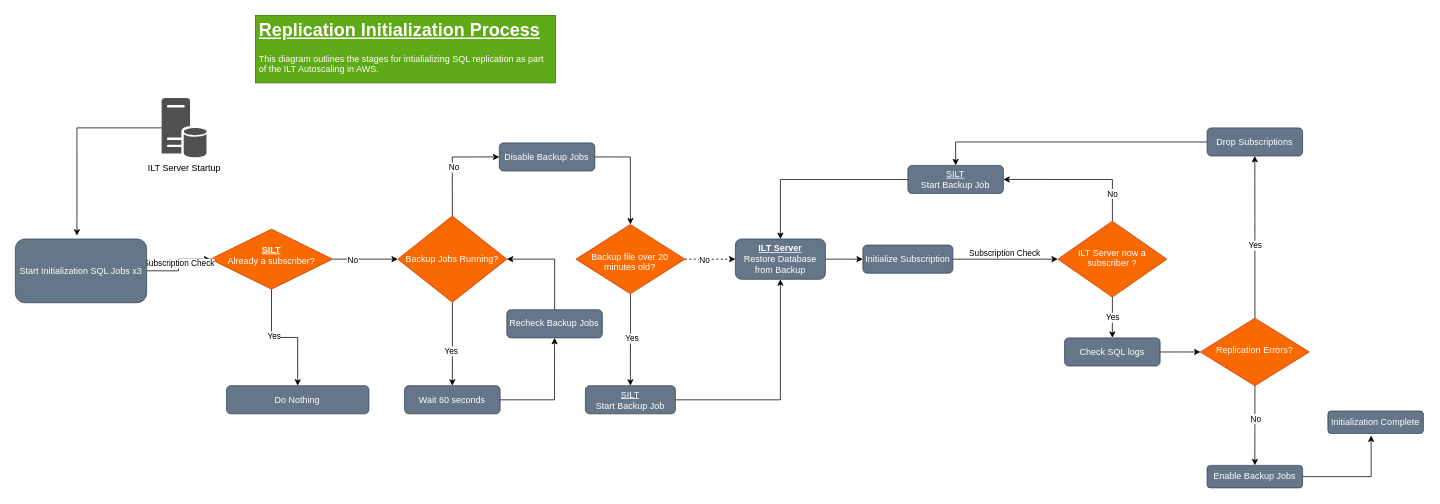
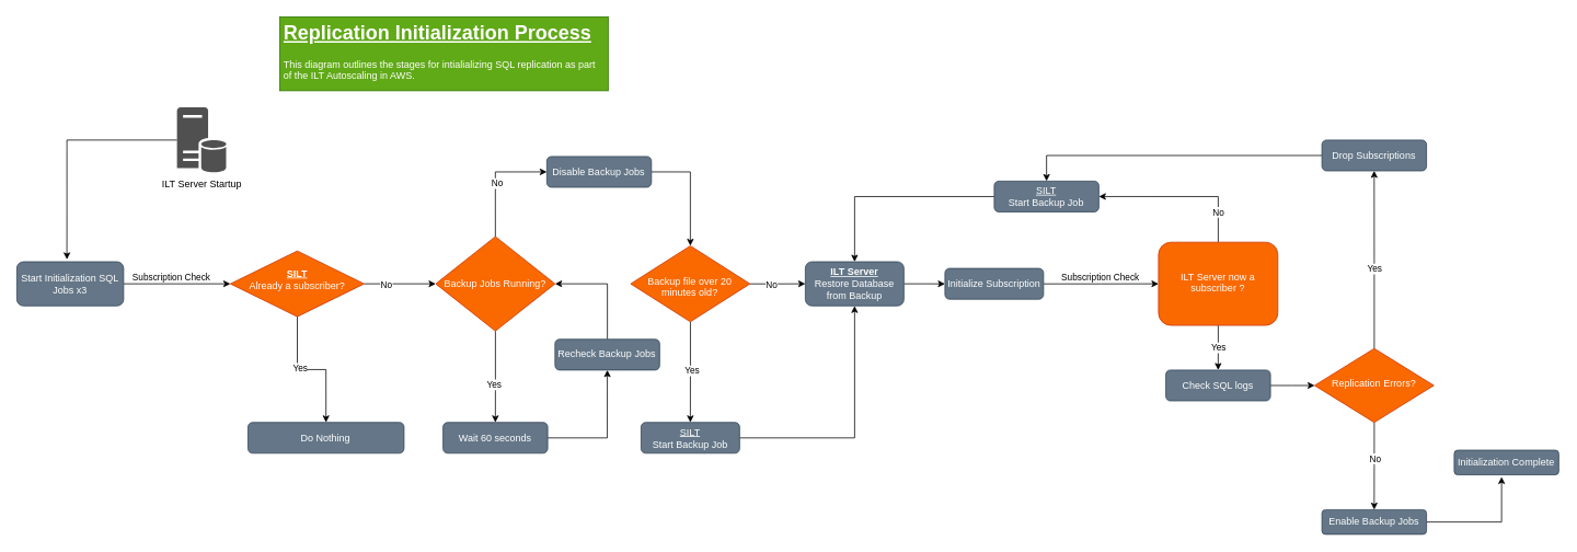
  <mxCell id="0" />
  <mxCell id="1" parent="0" />
  <mxCell id="2" style="edgeStyle=orthogonalEdgeStyle;rounded=0;orthogonalLoop=1;jettySize=auto;html=1;entryX=0.5;entryY=0;entryDx=0;entryDy=0;" parent="1" source="6" target="14" edge="1"><mxGeometry relative="1" as="geometry" /></mxCell>
  <mxCell id="3" value="Yes" style="edgeLabel;html=1;align=center;verticalAlign=middle;resizable=0;points=[];" parent="2" vertex="1" connectable="0"><mxGeometry x="-0.181" y="2" relative="1" as="geometry"><mxPoint as="offset" /></mxGeometry></mxCell>
  <mxCell id="4" style="edgeStyle=orthogonalEdgeStyle;rounded=0;orthogonalLoop=1;jettySize=auto;html=1;entryX=0;entryY=0.5;entryDx=0;entryDy=0;" parent="1" source="6" target="24" edge="1"><mxGeometry relative="1" as="geometry" /></mxCell>
  <mxCell id="5" value="No" style="edgeLabel;html=1;align=center;verticalAlign=middle;resizable=0;points=[];" parent="4" vertex="1" connectable="0"><mxGeometry x="-0.377" relative="1" as="geometry"><mxPoint as="offset" /></mxGeometry></mxCell>
  <mxCell id="6" value="&lt;br&gt;&lt;b&gt;&lt;u&gt;SILT&lt;/u&gt;&lt;/b&gt;&lt;br&gt;Already a subscriber?" style="rhombus;whiteSpace=wrap;html=1;shadow=0;dashed=0;verticalAlign=top;strokeColor=#C73500;fillColor=#fa6800;fontColor=#ffffff;" parent="1" vertex="1"><mxGeometry x="280" y="305" width="162.86" height="80" as="geometry" /></mxCell>
  <mxCell id="7" style="edgeStyle=orthogonalEdgeStyle;rounded=0;orthogonalLoop=1;jettySize=auto;html=1;entryX=0.5;entryY=0;entryDx=0;entryDy=0;" parent="1" source="11" target="13" edge="1"><mxGeometry relative="1" as="geometry" /></mxCell>
  <mxCell id="8" value="Yes" style="edgeLabel;html=1;align=center;verticalAlign=middle;resizable=0;points=[];" parent="7" vertex="1" connectable="0"><mxGeometry x="-0.046" y="1" relative="1" as="geometry"><mxPoint as="offset" /></mxGeometry></mxCell>
- <mxCell id="9" style="edgeStyle=orthogonalEdgeStyle;rounded=0;orthogonalLoop=1;jettySize=auto;html=1;dashed=1;" parent="1" source="11" target="16" edge="1"><mxGeometry relative="1" as="geometry" /></mxCell>
+ <mxCell id="9" style="edgeStyle=orthogonalEdgeStyle;rounded=0;orthogonalLoop=1;jettySize=auto;html=1;" parent="1" source="11" target="16" edge="1"><mxGeometry relative="1" as="geometry" /></mxCell>
  <mxCell id="10" value="No" style="edgeLabel;html=1;align=center;verticalAlign=middle;resizable=0;points=[];" parent="9" vertex="1" connectable="0"><mxGeometry x="-0.245" y="-1" relative="1" as="geometry"><mxPoint as="offset" /></mxGeometry></mxCell>
  <mxCell id="11" value="&lt;br&gt;&lt;br&gt;&lt;div&gt;&lt;span&gt;Backup file over 20 minutes&amp;nbsp;old?&lt;/span&gt;&lt;/div&gt;" style="rhombus;whiteSpace=wrap;html=1;shadow=0;dashed=0;verticalAlign=top;strokeColor=#C73500;fillColor=#fa6800;fontColor=#ffffff;" parent="1" vertex="1"><mxGeometry x="767.38" y="298.75" width="145.25" height="92.5" as="geometry" /></mxCell>
  <mxCell id="12" style="edgeStyle=orthogonalEdgeStyle;rounded=0;orthogonalLoop=1;jettySize=auto;html=1;entryX=0.5;entryY=1;entryDx=0;entryDy=0;" parent="1" source="13" target="16" edge="1"><mxGeometry relative="1" as="geometry" /></mxCell>
  <mxCell id="13" value="&lt;u&gt;SILT&lt;/u&gt;&lt;br&gt;Start Backup Job" style="rounded=1;whiteSpace=wrap;html=1;fillColor=#647687;strokeColor=#314354;fontColor=#ffffff;" parent="1" vertex="1"><mxGeometry x="780.01" y="513.75" width="120" height="37.5" as="geometry" /></mxCell>
  <mxCell id="14" value="Do Nothing" style="rounded=1;whiteSpace=wrap;html=1;fillColor=#647687;strokeColor=#314354;fontColor=#ffffff;" parent="1" vertex="1"><mxGeometry x="301.43" y="513.75" width="190" height="37.5" as="geometry" /></mxCell>
  <mxCell id="15" value="" style="edgeStyle=orthogonalEdgeStyle;rounded=0;orthogonalLoop=1;jettySize=auto;html=1;" parent="1" source="16" target="19" edge="1"><mxGeometry relative="1" as="geometry" /></mxCell>
  <mxCell id="16" value="&lt;b&gt;&lt;u&gt;ILT Server&lt;/u&gt;&lt;/b&gt;&lt;br&gt;Restore Database from Backup" style="rounded=1;whiteSpace=wrap;html=1;fillColor=#647687;strokeColor=#314354;fontColor=#ffffff;" parent="1" vertex="1"><mxGeometry x="980" y="318.13" width="120" height="53.75" as="geometry" /></mxCell>
  <mxCell id="17" style="edgeStyle=orthogonalEdgeStyle;rounded=0;orthogonalLoop=1;jettySize=auto;html=1;entryX=0;entryY=0.5;entryDx=0;entryDy=0;align=center;" parent="1" source="19" target="31" edge="1"><mxGeometry relative="1" as="geometry" /></mxCell>
  <mxCell id="18" value="Subscription Check" style="edgeLabel;html=1;align=center;verticalAlign=bottom;resizable=0;points=[];" parent="17" vertex="1" connectable="0"><mxGeometry x="-0.253" y="-1" relative="1" as="geometry"><mxPoint x="16.67" y="-1.06" as="offset" /></mxGeometry></mxCell>
  <mxCell id="19" value="Initialize Subscription" style="rounded=1;whiteSpace=wrap;html=1;fillColor=#647687;strokeColor=#314354;fontColor=#ffffff;" parent="1" vertex="1"><mxGeometry x="1150" y="326.25" width="120" height="37.5" as="geometry" /></mxCell>
  <mxCell id="20" style="edgeStyle=orthogonalEdgeStyle;rounded=0;orthogonalLoop=1;jettySize=auto;html=1;labelPosition=center;verticalLabelPosition=middle;align=center;verticalAlign=middle;textDirection=rtl;entryX=0.5;entryY=0;entryDx=0;entryDy=0;" parent="1" source="24" target="26" edge="1"><mxGeometry relative="1" as="geometry"><mxPoint x="632.625" y="520" as="targetPoint" /></mxGeometry></mxCell>
  <mxCell id="21" value="&lt;div style=&quot;text-align: justify&quot;&gt;Yes&lt;/div&gt;" style="edgeLabel;html=1;align=center;verticalAlign=middle;resizable=0;points=[];" parent="20" vertex="1" connectable="0"><mxGeometry x="0.162" y="-2" relative="1" as="geometry"><mxPoint as="offset" /></mxGeometry></mxCell>
  <mxCell id="22" style="edgeStyle=orthogonalEdgeStyle;rounded=0;orthogonalLoop=1;jettySize=auto;html=1;exitX=0.5;exitY=0;exitDx=0;exitDy=0;entryX=0;entryY=0.5;entryDx=0;entryDy=0;" parent="1" source="24" target="39" edge="1"><mxGeometry relative="1" as="geometry" /></mxCell>
  <mxCell id="23" value="No" style="edgeLabel;html=1;align=center;verticalAlign=middle;resizable=0;points=[];" parent="22" vertex="1" connectable="0"><mxGeometry x="-0.084" y="-2" relative="1" as="geometry"><mxPoint as="offset" /></mxGeometry></mxCell>
  <mxCell id="24" value="&lt;br&gt;&lt;br&gt;&lt;br&gt;Backup Jobs Running?" style="rhombus;whiteSpace=wrap;html=1;shadow=0;dashed=0;verticalAlign=top;strokeColor=#C73500;fillColor=#fa6800;fontColor=#ffffff;" parent="1" vertex="1"><mxGeometry x="530" y="287.5" width="145.25" height="115" as="geometry" /></mxCell>
  <mxCell id="25" style="edgeStyle=orthogonalEdgeStyle;rounded=0;orthogonalLoop=1;jettySize=auto;html=1;entryX=0.5;entryY=1;entryDx=0;entryDy=0;align=center;" parent="1" source="26" target="41" edge="1"><mxGeometry relative="1" as="geometry" /></mxCell>
  <mxCell id="26" value="Wait 60 seconds" style="rounded=1;whiteSpace=wrap;html=1;fillColor=#647687;strokeColor=#314354;fontColor=#ffffff;" parent="1" vertex="1"><mxGeometry x="538.94" y="513.75" width="127.38" height="37.5" as="geometry" /></mxCell>
  <mxCell id="27" style="edgeStyle=orthogonalEdgeStyle;rounded=0;orthogonalLoop=1;jettySize=auto;html=1;entryX=0.5;entryY=0;entryDx=0;entryDy=0;align=center;" parent="1" source="31" target="33" edge="1"><mxGeometry relative="1" as="geometry" /></mxCell>
  <mxCell id="28" value="Yes" style="edgeLabel;html=1;align=center;verticalAlign=middle;resizable=0;points=[];" parent="27" vertex="1" connectable="0"><mxGeometry x="0.004" relative="1" as="geometry"><mxPoint as="offset" /></mxGeometry></mxCell>
  <mxCell id="29" style="edgeStyle=orthogonalEdgeStyle;rounded=0;orthogonalLoop=1;jettySize=auto;html=1;entryX=1;entryY=0.5;entryDx=0;entryDy=0;align=center;" parent="1" source="31" target="43" edge="1"><mxGeometry relative="1" as="geometry"><Array as="points"><mxPoint x="1483" y="239" /></Array></mxGeometry></mxCell>
  <mxCell id="30" value="No" style="edgeLabel;html=1;align=center;verticalAlign=middle;resizable=0;points=[];" parent="29" vertex="1" connectable="0"><mxGeometry x="-0.63" relative="1" as="geometry"><mxPoint as="offset" /></mxGeometry></mxCell>
- <mxCell id="31" value="&lt;br&gt;&lt;br&gt;ILT Server now a subscriber ?" style="rhombus;whiteSpace=wrap;html=1;shadow=0;dashed=0;verticalAlign=top;strokeColor=#C73500;fillColor=#fa6800;fontColor=#ffffff;" parent="1" vertex="1"><mxGeometry x="1410" y="294.38" width="145.25" height="101.25" as="geometry" /></mxCell>
+ <mxCell id="31" value="&lt;br&gt;&lt;br&gt;ILT Server now a subscriber ?" style="whiteSpace=wrap;html=1;shadow=0;dashed=0;verticalAlign=top;strokeColor=#C73500;fillColor=#fa6800;fontColor=#ffffff;rounded=1;" parent="1" vertex="1"><mxGeometry x="1410" y="294.38" width="145.25" height="101.25" as="geometry" /></mxCell>
  <mxCell id="32" style="edgeStyle=orthogonalEdgeStyle;rounded=0;orthogonalLoop=1;jettySize=auto;html=1;align=center;" parent="1" source="33" target="48" edge="1"><mxGeometry relative="1" as="geometry" /></mxCell>
  <mxCell id="33" value="Check SQL logs" style="rounded=1;whiteSpace=wrap;html=1;fillColor=#647687;strokeColor=#314354;fontColor=#ffffff;" parent="1" vertex="1"><mxGeometry x="1418.94" y="450" width="127.37" height="37.5" as="geometry" /></mxCell>
  <mxCell id="34" value="Initialization Complete" style="rounded=1;whiteSpace=wrap;html=1;fillColor=#647687;strokeColor=#314354;fontColor=#ffffff;" parent="1" vertex="1"><mxGeometry x="1770" y="547.5" width="127.37" height="30" as="geometry" /></mxCell>
  <mxCell id="35" style="edgeStyle=orthogonalEdgeStyle;rounded=0;orthogonalLoop=1;jettySize=auto;html=1;entryX=0;entryY=0.5;entryDx=0;entryDy=0;align=center;" parent="1" source="37" target="6" edge="1"><mxGeometry relative="1" as="geometry" /></mxCell>
  <mxCell id="36" value="Subscription Check" style="edgeLabel;html=1;align=center;verticalAlign=bottom;resizable=0;points=[];" parent="35" vertex="1" connectable="0"><mxGeometry x="-0.13" relative="1" as="geometry"><mxPoint as="offset" /></mxGeometry></mxCell>
- <mxCell id="37" value="Start Initialization SQL Jobs x3" style="rounded=1;whiteSpace=wrap;html=1;fillColor=#647687;strokeColor=#314354;fontColor=#ffffff;" parent="1" vertex="1"><mxGeometry x="20" y="318.13" width="175" height="85" as="geometry" /></mxCell>
+ <mxCell id="37" value="Start Initialization SQL Jobs x3" style="rounded=1;whiteSpace=wrap;html=1;fillColor=#647687;strokeColor=#314354;fontColor=#ffffff;" parent="1" vertex="1"><mxGeometry x="20" y="318.13" width="130" height="53.75" as="geometry" /></mxCell>
  <mxCell id="38" style="edgeStyle=orthogonalEdgeStyle;rounded=0;orthogonalLoop=1;jettySize=auto;html=1;entryX=0.5;entryY=0;entryDx=0;entryDy=0;align=center;exitX=1;exitY=0.5;exitDx=0;exitDy=0;" parent="1" source="39" target="11" edge="1"><mxGeometry relative="1" as="geometry" /></mxCell>
  <mxCell id="39" value="Disable Backup Jobs" style="rounded=1;whiteSpace=wrap;html=1;fillColor=#647687;strokeColor=#314354;fontColor=#ffffff;" parent="1" vertex="1"><mxGeometry x="665.25" y="190" width="127.37" height="37.5" as="geometry" /></mxCell>
  <mxCell id="40" style="edgeStyle=orthogonalEdgeStyle;rounded=0;orthogonalLoop=1;jettySize=auto;html=1;entryX=1;entryY=0.5;entryDx=0;entryDy=0;align=center;" parent="1" source="41" target="24" edge="1"><mxGeometry relative="1" as="geometry" /></mxCell>
  <mxCell id="41" value="Recheck Backup Jobs" style="rounded=1;whiteSpace=wrap;html=1;fillColor=#647687;strokeColor=#314354;fontColor=#ffffff;" parent="1" vertex="1"><mxGeometry x="675.25" y="412.5" width="127.38" height="37.5" as="geometry" /></mxCell>
  <mxCell id="42" style="edgeStyle=orthogonalEdgeStyle;rounded=0;orthogonalLoop=1;jettySize=auto;html=1;entryX=0.5;entryY=0;entryDx=0;entryDy=0;align=center;" parent="1" source="43" target="16" edge="1"><mxGeometry relative="1" as="geometry" /></mxCell>
  <mxCell id="43" value="&lt;u&gt;SILT&lt;/u&gt;&lt;br&gt;Start Backup Job" style="rounded=1;whiteSpace=wrap;html=1;fillColor=#647687;strokeColor=#314354;fontColor=#ffffff;" parent="1" vertex="1"><mxGeometry x="1210" y="220" width="127.37" height="37.5" as="geometry" /></mxCell>
  <mxCell id="44" style="edgeStyle=orthogonalEdgeStyle;rounded=0;orthogonalLoop=1;jettySize=auto;html=1;entryX=0.5;entryY=0;entryDx=0;entryDy=0;align=center;" parent="1" source="48" target="52" edge="1"><mxGeometry relative="1" as="geometry" /></mxCell>
  <mxCell id="45" value="No" style="edgeLabel;html=1;align=center;verticalAlign=middle;resizable=0;points=[];" parent="44" vertex="1" connectable="0"><mxGeometry x="-0.18" y="1" relative="1" as="geometry"><mxPoint as="offset" /></mxGeometry></mxCell>
  <mxCell id="46" style="edgeStyle=orthogonalEdgeStyle;rounded=0;orthogonalLoop=1;jettySize=auto;html=1;align=center;" parent="1" source="48" target="50" edge="1"><mxGeometry relative="1" as="geometry" /></mxCell>
  <mxCell id="47" value="Yes" style="edgeLabel;html=1;align=center;verticalAlign=middle;resizable=0;points=[];" parent="46" vertex="1" connectable="0"><mxGeometry x="-0.108" relative="1" as="geometry"><mxPoint as="offset" /></mxGeometry></mxCell>
  <mxCell id="48" value="&lt;br&gt;&lt;br&gt;Replication Errors?" style="rhombus;whiteSpace=wrap;html=1;shadow=0;dashed=0;verticalAlign=top;strokeColor=#C73500;fillColor=#fa6800;fontColor=#ffffff;" parent="1" vertex="1"><mxGeometry x="1600" y="423.75" width="145.25" height="90" as="geometry" /></mxCell>
  <mxCell id="49" style="edgeStyle=orthogonalEdgeStyle;rounded=0;orthogonalLoop=1;jettySize=auto;html=1;entryX=0.5;entryY=0;entryDx=0;entryDy=0;align=center;" parent="1" source="50" target="43" edge="1"><mxGeometry relative="1" as="geometry" /></mxCell>
  <mxCell id="50" value="Drop Subscriptions" style="rounded=1;whiteSpace=wrap;html=1;fillColor=#647687;strokeColor=#314354;fontColor=#ffffff;" parent="1" vertex="1"><mxGeometry x="1608.94" y="170" width="127.37" height="37.5" as="geometry" /></mxCell>
  <mxCell id="51" style="edgeStyle=orthogonalEdgeStyle;rounded=0;orthogonalLoop=1;jettySize=auto;html=1;entryX=0.453;entryY=1.089;entryDx=0;entryDy=0;entryPerimeter=0;align=center;" parent="1" source="52" target="34" edge="1"><mxGeometry relative="1" as="geometry" /></mxCell>
  <mxCell id="52" value="Enable Backup Jobs" style="rounded=1;whiteSpace=wrap;html=1;fillColor=#647687;strokeColor=#314354;fontColor=#ffffff;" parent="1" vertex="1"><mxGeometry x="1608.94" y="620" width="127.37" height="30" as="geometry" /></mxCell>
  <mxCell id="53" style="edgeStyle=orthogonalEdgeStyle;rounded=0;orthogonalLoop=1;jettySize=auto;html=1;entryX=0.469;entryY=-0.052;entryDx=0;entryDy=0;entryPerimeter=0;" parent="1" source="54" target="37" edge="1"><mxGeometry relative="1" as="geometry" /></mxCell>
  <mxCell id="54" value="ILT Server Startup&lt;br&gt;" style="shadow=0;dashed=0;html=1;strokeColor=none;fillColor=#505050;labelPosition=center;verticalLabelPosition=bottom;verticalAlign=top;outlineConnect=0;align=center;shape=mxgraph.office.databases.database_server;" parent="1" vertex="1"><mxGeometry x="215" y="130" width="60" height="80" as="geometry" /></mxCell>
  <mxCell id="55" value="&lt;h1&gt;&lt;u&gt;Replication Initialization Process&lt;/u&gt;&lt;/h1&gt;&lt;div&gt;This diagram outlines the stages for intialializing SQL replication as part of the ILT Autoscaling in AWS.&lt;/div&gt;" style="text;html=1;fillColor=#60a917;spacing=5;spacingTop=-20;whiteSpace=wrap;overflow=hidden;rounded=0;strokeColor=#2D7600;fontColor=#ffffff;" parent="1" vertex="1"><mxGeometry x="340" y="20" width="400" height="90" as="geometry" /></mxCell>
